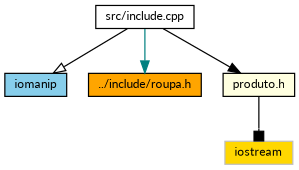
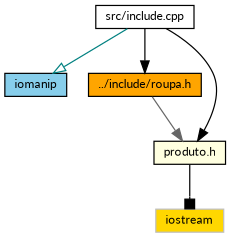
  digraph {
    fontname=Lato
    node [color=black fontname=Lato fontsize=10 shape=record style=filled]
    edge [arrowhead=normal color=teal fontname=Lato fontsize=10 labelfontname=Helvetica labelfontsize=10 style=solid]
    n1 [fillcolor=white fontcolor=black height=0.2 label="src/include.cpp" width=0.4]
    n2 [fillcolor=skyblue height=0.2 label=iomanip width=0.4]
    n3 [fillcolor=orange height=0.2 label="../include/roupa.h" width=0.4]
    n4 [fillcolor=lightyellow height=0.2 label="produto.h" width=0.4]
    n5 [color=grey75 fillcolor=gold height=0.2 label=iostream width=0.4]
-   n1 -> n2 [arrowhead=onormal color=black]
-   n1 -> n3
+   n1 -> n2 [arrowhead=onormal]
+   n1 -> n3 [color=black]
    n1 -> n4 [color=black]
+   n3 -> n4 [color=gray40]
    n4 -> n5 [arrowhead=box color=black]
  }
